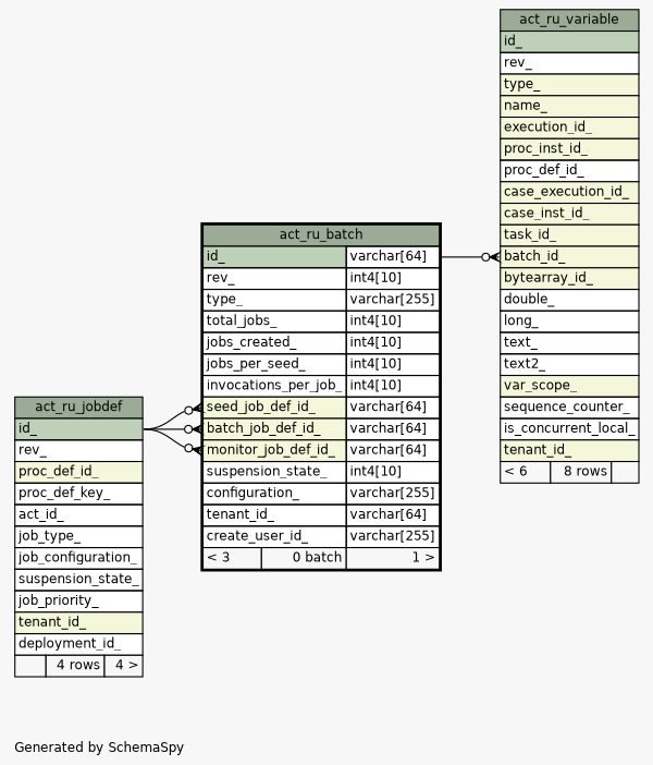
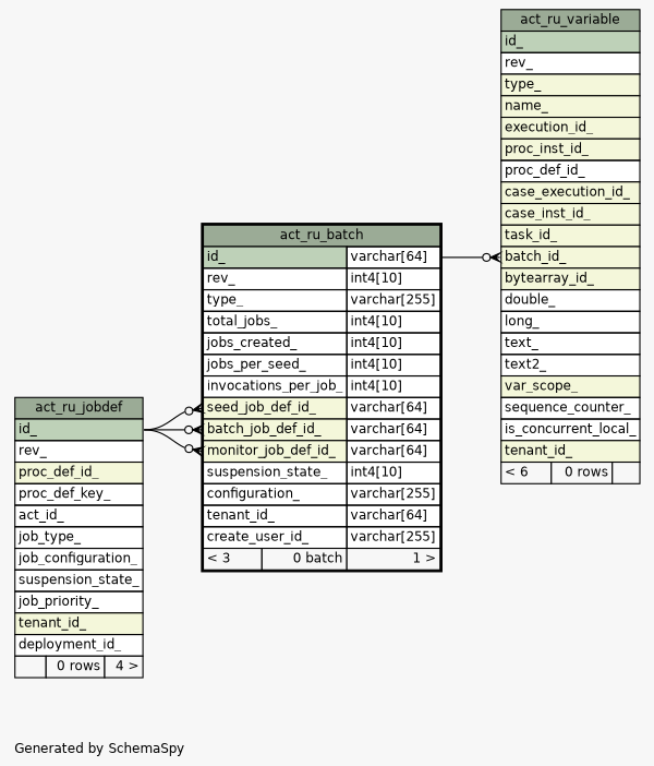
  digraph {
    bgcolor="#f7f7f7"
    fontname=Helvetica
    fontsize=11
    label="\nGenerated by SchemaSpy"
    labeljust=l
    nodesep=0.18
    rankdir=RL
    ranksep=0.46
    node [fontname=Helvetica fontsize=11 shape=plaintext]
    edge [arrowhead=none arrowsize=0.8 arrowtail=crowodot dir=back headport="id_:e"]
    n1 [label=<     <TABLE BORDER="2" CELLBORDER="1" CELLSPACING="0" BGCOLOR="#ffffff">       <TR><TD COLSPAN="3" BGCOLOR="#9bab96" ALIGN="CENTER">act_ru_batch</TD></TR>       <TR><TD PORT="id_" COLSPAN="2" BGCOLOR="#bed1b8" ALIGN="LEFT">id_</TD><TD PORT="id_.type" ALIGN="LEFT">varchar[64]</TD></TR>       <TR><TD PORT="rev_" COLSPAN="2" ALIGN="LEFT">rev_</TD><TD PORT="rev_.type" ALIGN="LEFT">int4[10]</TD></TR>       <TR><TD PORT="type_" COLSPAN="2" ALIGN="LEFT">type_</TD><TD PORT="type_.type" ALIGN="LEFT">varchar[255]</TD></TR>       <TR><TD PORT="total_jobs_" COLSPAN="2" ALIGN="LEFT">total_jobs_</TD><TD PORT="total_jobs_.type" ALIGN="LEFT">int4[10]</TD></TR>       <TR><TD PORT="jobs_created_" COLSPAN="2" ALIGN="LEFT">jobs_created_</TD><TD PORT="jobs_created_.type" ALIGN="LEFT">int4[10]</TD></TR>       <TR><TD PORT="jobs_per_seed_" COLSPAN="2" ALIGN="LEFT">jobs_per_seed_</TD><TD PORT="jobs_per_seed_.type" ALIGN="LEFT">int4[10]</TD></TR>       <TR><TD PORT="invocations_per_job_" COLSPAN="2" ALIGN="LEFT">invocations_per_job_</TD><TD PORT="invocations_per_job_.type" ALIGN="LEFT">int4[10]</TD></TR>       <TR><TD PORT="seed_job_def_id_" COLSPAN="2" BGCOLOR="#f4f7da" ALIGN="LEFT">seed_job_def_id_</TD><TD PORT="seed_job_def_id_.type" ALIGN="LEFT">varchar[64]</TD></TR>       <TR><TD PORT="batch_job_def_id_" COLSPAN="2" BGCOLOR="#f4f7da" ALIGN="LEFT">batch_job_def_id_</TD><TD PORT="batch_job_def_id_.type" ALIGN="LEFT">varchar[64]</TD></TR>       <TR><TD PORT="monitor_job_def_id_" COLSPAN="2" BGCOLOR="#f4f7da" ALIGN="LEFT">monitor_job_def_id_</TD><TD PORT="monitor_job_def_id_.type" ALIGN="LEFT">varchar[64]</TD></TR>       <TR><TD PORT="suspension_state_" COLSPAN="2" ALIGN="LEFT">suspension_state_</TD><TD PORT="suspension_state_.type" ALIGN="LEFT">int4[10]</TD></TR>       <TR><TD PORT="configuration_" COLSPAN="2" ALIGN="LEFT">configuration_</TD><TD PORT="configuration_.type" ALIGN="LEFT">varchar[255]</TD></TR>       <TR><TD PORT="tenant_id_" COLSPAN="2" ALIGN="LEFT">tenant_id_</TD><TD PORT="tenant_id_.type" ALIGN="LEFT">varchar[64]</TD></TR>       <TR><TD PORT="create_user_id_" COLSPAN="2" ALIGN="LEFT">create_user_id_</TD><TD PORT="create_user_id_.type" ALIGN="LEFT">varchar[255]</TD></TR>       <TR><TD ALIGN="LEFT" BGCOLOR="#f7f7f7">&lt; 3</TD><TD ALIGN="RIGHT" BGCOLOR="#f7f7f7">0 batch</TD><TD ALIGN="RIGHT" BGCOLOR="#f7f7f7">1 &gt;</TD></TR>     </TABLE>>]
-   n2 [label=<     <TABLE BORDER="0" CELLBORDER="1" CELLSPACING="0" BGCOLOR="#ffffff">       <TR><TD COLSPAN="3" BGCOLOR="#9bab96" ALIGN="CENTER">act_ru_jobdef</TD></TR>       <TR><TD PORT="id_" COLSPAN="3" BGCOLOR="#bed1b8" ALIGN="LEFT">id_</TD></TR>       <TR><TD PORT="rev_" COLSPAN="3" ALIGN="LEFT">rev_</TD></TR>       <TR><TD PORT="proc_def_id_" COLSPAN="3" BGCOLOR="#f4f7da" ALIGN="LEFT">proc_def_id_</TD></TR>       <TR><TD PORT="proc_def_key_" COLSPAN="3" ALIGN="LEFT">proc_def_key_</TD></TR>       <TR><TD PORT="act_id_" COLSPAN="3" ALIGN="LEFT">act_id_</TD></TR>       <TR><TD PORT="job_type_" COLSPAN="3" ALIGN="LEFT">job_type_</TD></TR>       <TR><TD PORT="job_configuration_" COLSPAN="3" ALIGN="LEFT">job_configuration_</TD></TR>       <TR><TD PORT="suspension_state_" COLSPAN="3" ALIGN="LEFT">suspension_state_</TD></TR>       <TR><TD PORT="job_priority_" COLSPAN="3" ALIGN="LEFT">job_priority_</TD></TR>       <TR><TD PORT="tenant_id_" COLSPAN="3" BGCOLOR="#f4f7da" ALIGN="LEFT">tenant_id_</TD></TR>       <TR><TD PORT="deployment_id_" COLSPAN="3" ALIGN="LEFT">deployment_id_</TD></TR>       <TR><TD ALIGN="LEFT" BGCOLOR="#f7f7f7">  </TD><TD ALIGN="RIGHT" BGCOLOR="#f7f7f7">4 rows</TD><TD ALIGN="RIGHT" BGCOLOR="#f7f7f7">4 &gt;</TD></TR>     </TABLE>>]
-   n3 [label=<     <TABLE BORDER="0" CELLBORDER="1" CELLSPACING="0" BGCOLOR="#ffffff">       <TR><TD COLSPAN="3" BGCOLOR="#9bab96" ALIGN="CENTER">act_ru_variable</TD></TR>       <TR><TD PORT="id_" COLSPAN="3" BGCOLOR="#bed1b8" ALIGN="LEFT">id_</TD></TR>       <TR><TD PORT="rev_" COLSPAN="3" ALIGN="LEFT">rev_</TD></TR>       <TR><TD PORT="type_" COLSPAN="3" BGCOLOR="#f4f7da" ALIGN="LEFT">type_</TD></TR>       <TR><TD PORT="name_" COLSPAN="3" BGCOLOR="#f4f7da" ALIGN="LEFT">name_</TD></TR>       <TR><TD PORT="execution_id_" COLSPAN="3" BGCOLOR="#f4f7da" ALIGN="LEFT">execution_id_</TD></TR>       <TR><TD PORT="proc_inst_id_" COLSPAN="3" BGCOLOR="#f4f7da" ALIGN="LEFT">proc_inst_id_</TD></TR>       <TR><TD PORT="proc_def_id_" COLSPAN="3" ALIGN="LEFT">proc_def_id_</TD></TR>       <TR><TD PORT="case_execution_id_" COLSPAN="3" BGCOLOR="#f4f7da" ALIGN="LEFT">case_execution_id_</TD></TR>       <TR><TD PORT="case_inst_id_" COLSPAN="3" BGCOLOR="#f4f7da" ALIGN="LEFT">case_inst_id_</TD></TR>       <TR><TD PORT="task_id_" COLSPAN="3" BGCOLOR="#f4f7da" ALIGN="LEFT">task_id_</TD></TR>       <TR><TD PORT="batch_id_" COLSPAN="3" BGCOLOR="#f4f7da" ALIGN="LEFT">batch_id_</TD></TR>       <TR><TD PORT="bytearray_id_" COLSPAN="3" BGCOLOR="#f4f7da" ALIGN="LEFT">bytearray_id_</TD></TR>       <TR><TD PORT="double_" COLSPAN="3" ALIGN="LEFT">double_</TD></TR>       <TR><TD PORT="long_" COLSPAN="3" ALIGN="LEFT">long_</TD></TR>       <TR><TD PORT="text_" COLSPAN="3" ALIGN="LEFT">text_</TD></TR>       <TR><TD PORT="text2_" COLSPAN="3" ALIGN="LEFT">text2_</TD></TR>       <TR><TD PORT="var_scope_" COLSPAN="3" BGCOLOR="#f4f7da" ALIGN="LEFT">var_scope_</TD></TR>       <TR><TD PORT="sequence_counter_" COLSPAN="3" ALIGN="LEFT">sequence_counter_</TD></TR>       <TR><TD PORT="is_concurrent_local_" COLSPAN="3" ALIGN="LEFT">is_concurrent_local_</TD></TR>       <TR><TD PORT="tenant_id_" COLSPAN="3" BGCOLOR="#f4f7da" ALIGN="LEFT">tenant_id_</TD></TR>       <TR><TD ALIGN="LEFT" BGCOLOR="#f7f7f7">&lt; 6</TD><TD ALIGN="RIGHT" BGCOLOR="#f7f7f7">8 rows</TD><TD ALIGN="RIGHT" BGCOLOR="#f7f7f7">  </TD></TR>     </TABLE>>]
+   n2 [label=<     <TABLE BORDER="0" CELLBORDER="1" CELLSPACING="0" BGCOLOR="#ffffff">       <TR><TD COLSPAN="3" BGCOLOR="#9bab96" ALIGN="CENTER">act_ru_jobdef</TD></TR>       <TR><TD PORT="id_" COLSPAN="3" BGCOLOR="#bed1b8" ALIGN="LEFT">id_</TD></TR>       <TR><TD PORT="rev_" COLSPAN="3" ALIGN="LEFT">rev_</TD></TR>       <TR><TD PORT="proc_def_id_" COLSPAN="3" BGCOLOR="#f4f7da" ALIGN="LEFT">proc_def_id_</TD></TR>       <TR><TD PORT="proc_def_key_" COLSPAN="3" ALIGN="LEFT">proc_def_key_</TD></TR>       <TR><TD PORT="act_id_" COLSPAN="3" ALIGN="LEFT">act_id_</TD></TR>       <TR><TD PORT="job_type_" COLSPAN="3" ALIGN="LEFT">job_type_</TD></TR>       <TR><TD PORT="job_configuration_" COLSPAN="3" ALIGN="LEFT">job_configuration_</TD></TR>       <TR><TD PORT="suspension_state_" COLSPAN="3" ALIGN="LEFT">suspension_state_</TD></TR>       <TR><TD PORT="job_priority_" COLSPAN="3" ALIGN="LEFT">job_priority_</TD></TR>       <TR><TD PORT="tenant_id_" COLSPAN="3" BGCOLOR="#f4f7da" ALIGN="LEFT">tenant_id_</TD></TR>       <TR><TD PORT="deployment_id_" COLSPAN="3" ALIGN="LEFT">deployment_id_</TD></TR>       <TR><TD ALIGN="LEFT" BGCOLOR="#f7f7f7">  </TD><TD ALIGN="RIGHT" BGCOLOR="#f7f7f7">0 rows</TD><TD ALIGN="RIGHT" BGCOLOR="#f7f7f7">4 &gt;</TD></TR>     </TABLE>>]
+   n3 [label=<     <TABLE BORDER="0" CELLBORDER="1" CELLSPACING="0" BGCOLOR="#ffffff">       <TR><TD COLSPAN="3" BGCOLOR="#9bab96" ALIGN="CENTER">act_ru_variable</TD></TR>       <TR><TD PORT="id_" COLSPAN="3" BGCOLOR="#bed1b8" ALIGN="LEFT">id_</TD></TR>       <TR><TD PORT="rev_" COLSPAN="3" ALIGN="LEFT">rev_</TD></TR>       <TR><TD PORT="type_" COLSPAN="3" BGCOLOR="#f4f7da" ALIGN="LEFT">type_</TD></TR>       <TR><TD PORT="name_" COLSPAN="3" BGCOLOR="#f4f7da" ALIGN="LEFT">name_</TD></TR>       <TR><TD PORT="execution_id_" COLSPAN="3" BGCOLOR="#f4f7da" ALIGN="LEFT">execution_id_</TD></TR>       <TR><TD PORT="proc_inst_id_" COLSPAN="3" BGCOLOR="#f4f7da" ALIGN="LEFT">proc_inst_id_</TD></TR>       <TR><TD PORT="proc_def_id_" COLSPAN="3" ALIGN="LEFT">proc_def_id_</TD></TR>       <TR><TD PORT="case_execution_id_" COLSPAN="3" BGCOLOR="#f4f7da" ALIGN="LEFT">case_execution_id_</TD></TR>       <TR><TD PORT="case_inst_id_" COLSPAN="3" BGCOLOR="#f4f7da" ALIGN="LEFT">case_inst_id_</TD></TR>       <TR><TD PORT="task_id_" COLSPAN="3" BGCOLOR="#f4f7da" ALIGN="LEFT">task_id_</TD></TR>       <TR><TD PORT="batch_id_" COLSPAN="3" BGCOLOR="#f4f7da" ALIGN="LEFT">batch_id_</TD></TR>       <TR><TD PORT="bytearray_id_" COLSPAN="3" BGCOLOR="#f4f7da" ALIGN="LEFT">bytearray_id_</TD></TR>       <TR><TD PORT="double_" COLSPAN="3" ALIGN="LEFT">double_</TD></TR>       <TR><TD PORT="long_" COLSPAN="3" ALIGN="LEFT">long_</TD></TR>       <TR><TD PORT="text_" COLSPAN="3" ALIGN="LEFT">text_</TD></TR>       <TR><TD PORT="text2_" COLSPAN="3" ALIGN="LEFT">text2_</TD></TR>       <TR><TD PORT="var_scope_" COLSPAN="3" BGCOLOR="#f4f7da" ALIGN="LEFT">var_scope_</TD></TR>       <TR><TD PORT="sequence_counter_" COLSPAN="3" ALIGN="LEFT">sequence_counter_</TD></TR>       <TR><TD PORT="is_concurrent_local_" COLSPAN="3" ALIGN="LEFT">is_concurrent_local_</TD></TR>       <TR><TD PORT="tenant_id_" COLSPAN="3" BGCOLOR="#f4f7da" ALIGN="LEFT">tenant_id_</TD></TR>       <TR><TD ALIGN="LEFT" BGCOLOR="#f7f7f7">&lt; 6</TD><TD ALIGN="RIGHT" BGCOLOR="#f7f7f7">0 rows</TD><TD ALIGN="RIGHT" BGCOLOR="#f7f7f7">  </TD></TR>     </TABLE>>]
    n1 -> n2 [tailport="batch_job_def_id_:w"]
    n1 -> n2 [tailport="monitor_job_def_id_:w"]
    n1 -> n2 [tailport="seed_job_def_id_:w"]
    n3 -> n1 [headport="id_.type:e" tailport="batch_id_:w"]
  }
